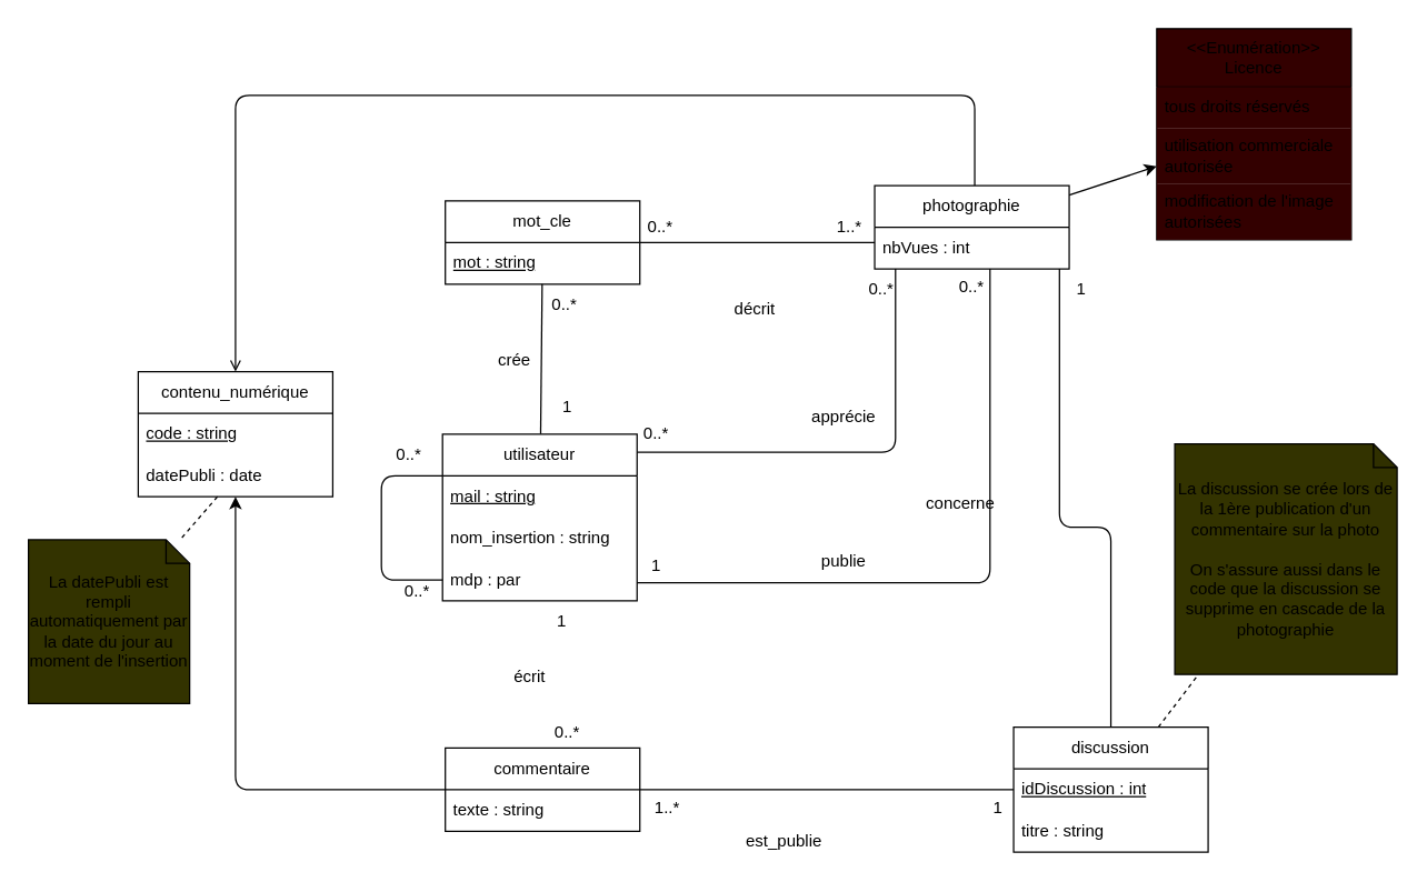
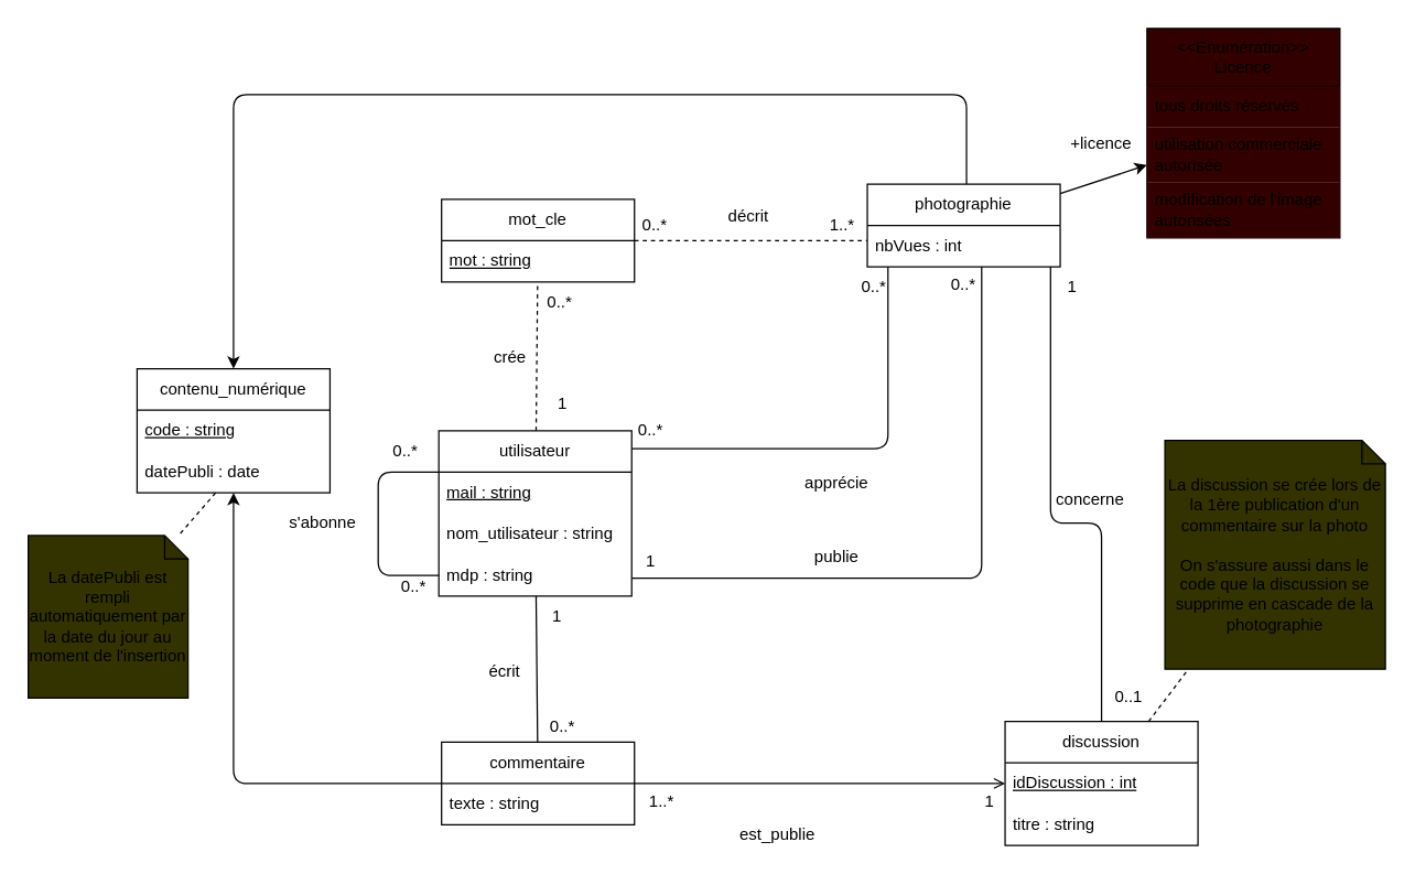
  <mxCell id="0" />
  <mxCell id="1" parent="0" />
- <mxCell id="2" style="edgeStyle=none;html=1;endArrow=none;endFill=0;" parent="1" source="4" target="12" edge="1"><mxGeometry relative="1" as="geometry" /></mxCell>
+ <mxCell id="2" style="edgeStyle=none;html=1;endArrow=none;endFill=0;dashed=1;" parent="1" source="4" target="12" edge="1"><mxGeometry relative="1" as="geometry" /></mxCell>
  <mxCell id="3" style="edgeStyle=orthogonalEdgeStyle;html=1;endArrow=none;endFill=0;" parent="1" source="4" target="29" edge="1"><mxGeometry relative="1" as="geometry"><Array as="points"><mxPoint x="644" y="325" /></Array></mxGeometry></mxCell>
  <mxCell id="4" value="utilisateur" style="swimlane;fontStyle=0;childLayout=stackLayout;horizontal=1;startSize=30;horizontalStack=0;resizeParent=1;resizeParentMax=0;resizeLast=0;collapsible=1;marginBottom=0;whiteSpace=wrap;html=1;" parent="1" vertex="1"><mxGeometry x="318" y="312" width="140" height="120" as="geometry" /></mxCell>
  <mxCell id="5" value="&lt;u&gt;mail : string&lt;/u&gt;" style="text;strokeColor=none;fillColor=none;align=left;verticalAlign=middle;spacingLeft=4;spacingRight=4;overflow=hidden;points=[[0,0.5],[1,0.5]];portConstraint=eastwest;rotatable=0;whiteSpace=wrap;html=1;" parent="4" vertex="1"><mxGeometry y="30" width="140" height="30" as="geometry" /></mxCell>
- <mxCell id="6" value="nom_insertion&amp;nbsp;: string" style="text;strokeColor=none;fillColor=none;align=left;verticalAlign=middle;spacingLeft=4;spacingRight=4;overflow=hidden;points=[[0,0.5],[1,0.5]];portConstraint=eastwest;rotatable=0;whiteSpace=wrap;html=1;" parent="4" vertex="1"><mxGeometry y="60" width="140" height="30" as="geometry" /></mxCell>
- <mxCell id="7" value="mdp : par" style="text;strokeColor=none;fillColor=none;align=left;verticalAlign=middle;spacingLeft=4;spacingRight=4;overflow=hidden;points=[[0,0.5],[1,0.5]];portConstraint=eastwest;rotatable=0;whiteSpace=wrap;html=1;" parent="4" vertex="1"><mxGeometry y="90" width="140" height="30" as="geometry" /></mxCell>
+ <mxCell id="6" value="nom_utilisateur&amp;nbsp;: string" style="text;strokeColor=none;fillColor=none;align=left;verticalAlign=middle;spacingLeft=4;spacingRight=4;overflow=hidden;points=[[0,0.5],[1,0.5]];portConstraint=eastwest;rotatable=0;whiteSpace=wrap;html=1;" parent="4" vertex="1"><mxGeometry y="60" width="140" height="30" as="geometry" /></mxCell>
+ <mxCell id="7" value="mdp : string" style="text;strokeColor=none;fillColor=none;align=left;verticalAlign=middle;spacingLeft=4;spacingRight=4;overflow=hidden;points=[[0,0.5],[1,0.5]];portConstraint=eastwest;rotatable=0;whiteSpace=wrap;html=1;" parent="4" vertex="1"><mxGeometry y="90" width="140" height="30" as="geometry" /></mxCell>
  <mxCell id="8" style="edgeStyle=none;html=1;entryX=0;entryY=0.25;entryDx=0;entryDy=0;exitX=0;exitY=0.5;exitDx=0;exitDy=0;endArrow=none;endFill=0;" parent="4" source="7" target="4" edge="1"><mxGeometry relative="1" as="geometry"><mxPoint x="-186" y="37" as="targetPoint" /><mxPoint x="-36" y="65" as="sourcePoint" /><Array as="points"><mxPoint x="-44" y="105" /><mxPoint x="-44" y="30" /></Array></mxGeometry></mxCell>
+ <mxCell id="9" value="s'abonne" style="text;html=1;strokeColor=none;fillColor=none;align=center;verticalAlign=middle;whiteSpace=wrap;rounded=0;" parent="1" vertex="1"><mxGeometry x="204" y="364" width="60" height="30" as="geometry" /></mxCell>
  <mxCell id="10" value="0..*" style="text;html=1;strokeColor=none;fillColor=none;align=center;verticalAlign=middle;whiteSpace=wrap;rounded=0;" parent="1" vertex="1"><mxGeometry x="264" y="312" width="60" height="30" as="geometry" /></mxCell>
  <mxCell id="11" value="0..*" style="text;html=1;strokeColor=none;fillColor=none;align=center;verticalAlign=middle;whiteSpace=wrap;rounded=0;" parent="1" vertex="1"><mxGeometry x="270" y="410" width="60" height="30" as="geometry" /></mxCell>
  <mxCell id="12" value="mot_cle" style="swimlane;fontStyle=0;childLayout=stackLayout;horizontal=1;startSize=30;horizontalStack=0;resizeParent=1;resizeParentMax=0;resizeLast=0;collapsible=1;marginBottom=0;whiteSpace=wrap;html=1;" parent="1" vertex="1"><mxGeometry x="320" y="144" width="140" height="60" as="geometry" /></mxCell>
  <mxCell id="13" value="&lt;u&gt;mot : string&lt;/u&gt;" style="text;strokeColor=none;fillColor=none;align=left;verticalAlign=middle;spacingLeft=4;spacingRight=4;overflow=hidden;points=[[0,0.5],[1,0.5]];portConstraint=eastwest;rotatable=0;whiteSpace=wrap;html=1;" parent="12" vertex="1"><mxGeometry y="30" width="140" height="30" as="geometry" /></mxCell>
  <mxCell id="14" value="0..*" style="text;html=1;strokeColor=none;fillColor=none;align=center;verticalAlign=middle;whiteSpace=wrap;rounded=0;" parent="1" vertex="1"><mxGeometry x="376" y="204" width="60" height="30" as="geometry" /></mxCell>
  <mxCell id="15" value="1" style="text;html=1;strokeColor=none;fillColor=none;align=center;verticalAlign=middle;whiteSpace=wrap;rounded=0;" parent="1" vertex="1"><mxGeometry x="378" y="278" width="60" height="30" as="geometry" /></mxCell>
  <mxCell id="16" value="crée" style="text;html=1;strokeColor=none;fillColor=none;align=center;verticalAlign=middle;whiteSpace=wrap;rounded=0;" parent="1" vertex="1"><mxGeometry x="340" y="244" width="60" height="30" as="geometry" /></mxCell>
+ <mxCell id="17" style="edgeStyle=none;html=1;endArrow=none;endFill=0;" parent="1" source="18" target="4" edge="1"><mxGeometry relative="1" as="geometry" /></mxCell>
  <mxCell id="18" value="commentaire" style="swimlane;fontStyle=0;childLayout=stackLayout;horizontal=1;startSize=30;horizontalStack=0;resizeParent=1;resizeParentMax=0;resizeLast=0;collapsible=1;marginBottom=0;whiteSpace=wrap;html=1;" parent="1" vertex="1"><mxGeometry x="320" y="538" width="140" height="60" as="geometry" /></mxCell>
  <mxCell id="19" value="texte : string" style="text;strokeColor=none;fillColor=none;align=left;verticalAlign=middle;spacingLeft=4;spacingRight=4;overflow=hidden;points=[[0,0.5],[1,0.5]];portConstraint=eastwest;rotatable=0;whiteSpace=wrap;html=1;" parent="18" vertex="1"><mxGeometry y="30" width="140" height="30" as="geometry" /></mxCell>
  <mxCell id="20" value="1" style="text;html=1;strokeColor=none;fillColor=none;align=center;verticalAlign=middle;whiteSpace=wrap;rounded=0;" parent="1" vertex="1"><mxGeometry x="374" y="432" width="60" height="30" as="geometry" /></mxCell>
  <mxCell id="21" value="0..*" style="text;html=1;strokeColor=none;fillColor=none;align=center;verticalAlign=middle;whiteSpace=wrap;rounded=0;" parent="1" vertex="1"><mxGeometry x="378" y="512" width="60" height="30" as="geometry" /></mxCell>
- <mxCell id="22" value="écrit" style="text;html=1;strokeColor=none;fillColor=none;align=center;verticalAlign=middle;whiteSpace=wrap;rounded=0;" parent="1" vertex="1"><mxGeometry x="351" y="472" width="60" height="30" as="geometry" /></mxCell>
+ <mxCell id="22" value="écrit" style="text;html=1;strokeColor=none;fillColor=none;align=center;verticalAlign=middle;whiteSpace=wrap;rounded=0;" parent="1" vertex="1"><mxGeometry x="336" y="472" width="60" height="30" as="geometry" /></mxCell>
  <mxCell id="23" value="contenu_numérique" style="swimlane;fontStyle=0;childLayout=stackLayout;horizontal=1;startSize=30;horizontalStack=0;resizeParent=1;resizeParentMax=0;resizeLast=0;collapsible=1;marginBottom=0;whiteSpace=wrap;html=1;" parent="1" vertex="1"><mxGeometry x="99" y="267" width="140" height="90" as="geometry" /></mxCell>
  <mxCell id="24" value="&lt;u&gt;code : string&lt;/u&gt;" style="text;strokeColor=none;fillColor=none;align=left;verticalAlign=middle;spacingLeft=4;spacingRight=4;overflow=hidden;points=[[0,0.5],[1,0.5]];portConstraint=eastwest;rotatable=0;whiteSpace=wrap;html=1;" parent="23" vertex="1"><mxGeometry y="30" width="140" height="30" as="geometry" /></mxCell>
  <mxCell id="25" value="datePubli : date" style="text;strokeColor=none;fillColor=none;align=left;verticalAlign=middle;spacingLeft=4;spacingRight=4;overflow=hidden;points=[[0,0.5],[1,0.5]];portConstraint=eastwest;rotatable=0;whiteSpace=wrap;html=1;" parent="23" vertex="1"><mxGeometry y="60" width="140" height="30" as="geometry" /></mxCell>
  <mxCell id="26" style="edgeStyle=orthogonalEdgeStyle;html=1;endArrow=classic;endFill=1;" parent="1" source="18" target="23" edge="1"><mxGeometry relative="1" as="geometry" /></mxCell>
- <mxCell id="27" style="edgeStyle=orthogonalEdgeStyle;html=1;endArrow=open;endFill=1;" parent="1" source="29" target="23" edge="1"><mxGeometry relative="1" as="geometry"><Array as="points"><mxPoint x="701" y="68" /><mxPoint x="169" y="68" /></Array></mxGeometry></mxCell>
+ <mxCell id="27" style="edgeStyle=orthogonalEdgeStyle;html=1;endArrow=classic;endFill=1;" parent="1" source="29" target="23" edge="1"><mxGeometry relative="1" as="geometry"><Array as="points"><mxPoint x="701" y="68" /><mxPoint x="169" y="68" /></Array></mxGeometry></mxCell>
  <mxCell id="28" style="html=1;endArrow=classic;endFill=1;" parent="1" source="29" target="55" edge="1"><mxGeometry relative="1" as="geometry" /></mxCell>
  <mxCell id="29" value="photographie" style="swimlane;fontStyle=0;childLayout=stackLayout;horizontal=1;startSize=30;horizontalStack=0;resizeParent=1;resizeParentMax=0;resizeLast=0;collapsible=1;marginBottom=0;whiteSpace=wrap;html=1;" parent="1" vertex="1"><mxGeometry x="629" y="133" width="140" height="60" as="geometry" /></mxCell>
  <mxCell id="30" value="nbVues : int" style="text;strokeColor=none;fillColor=none;align=left;verticalAlign=middle;spacingLeft=4;spacingRight=4;overflow=hidden;points=[[0,0.5],[1,0.5]];portConstraint=eastwest;rotatable=0;whiteSpace=wrap;html=1;" vertex="1" parent="29"><mxGeometry y="30" width="140" height="30" as="geometry" /></mxCell>
  <mxCell id="31" style="edgeStyle=orthogonalEdgeStyle;html=1;endArrow=none;endFill=0;" parent="1" source="4" target="29" edge="1"><mxGeometry relative="1" as="geometry"><mxPoint x="735.812" y="370" as="sourcePoint" /><mxPoint x="541" y="556.551" as="targetPoint" /><Array as="points"><mxPoint x="712" y="419" /></Array></mxGeometry></mxCell>
  <mxCell id="32" value="publie" style="text;html=1;strokeColor=none;fillColor=none;align=center;verticalAlign=middle;whiteSpace=wrap;rounded=0;" parent="1" vertex="1"><mxGeometry x="577" y="389" width="60" height="30" as="geometry" /></mxCell>
  <mxCell id="33" value="0..*" style="text;html=1;strokeColor=none;fillColor=none;align=center;verticalAlign=middle;whiteSpace=wrap;rounded=0;" parent="1" vertex="1"><mxGeometry x="669" y="191" width="60" height="30" as="geometry" /></mxCell>
  <mxCell id="34" value="1" style="text;html=1;strokeColor=none;fillColor=none;align=center;verticalAlign=middle;whiteSpace=wrap;rounded=0;" parent="1" vertex="1"><mxGeometry x="442" y="392" width="60" height="30" as="geometry" /></mxCell>
- <mxCell id="35" style="edgeStyle=orthogonalEdgeStyle;html=1;endArrow=none;endFill=0;" parent="1" source="13" target="29" edge="1"><mxGeometry relative="1" as="geometry"><Array as="points"><mxPoint x="501" y="174" /><mxPoint x="501" y="174" /></Array></mxGeometry></mxCell>
+ <mxCell id="35" style="edgeStyle=orthogonalEdgeStyle;html=1;endArrow=none;endFill=0;dashed=1;" parent="1" source="13" target="29" edge="1"><mxGeometry relative="1" as="geometry"><Array as="points"><mxPoint x="501" y="174" /><mxPoint x="501" y="174" /></Array></mxGeometry></mxCell>
  <mxCell id="36" value="0..*" style="text;html=1;strokeColor=none;fillColor=none;align=center;verticalAlign=middle;whiteSpace=wrap;rounded=0;" parent="1" vertex="1"><mxGeometry x="445" y="148" width="60" height="30" as="geometry" /></mxCell>
  <mxCell id="37" value="1..*" style="text;html=1;strokeColor=none;fillColor=none;align=center;verticalAlign=middle;whiteSpace=wrap;rounded=0;" parent="1" vertex="1"><mxGeometry x="581" y="148" width="60" height="30" as="geometry" /></mxCell>
- <mxCell id="38" value="décrit" style="text;html=1;strokeColor=none;fillColor=none;align=center;verticalAlign=middle;whiteSpace=wrap;rounded=0;" parent="1" vertex="1"><mxGeometry x="513" y="207" width="60" height="30" as="geometry" /></mxCell>
+ <mxCell id="38" value="décrit" style="text;html=1;strokeColor=none;fillColor=none;align=center;verticalAlign=middle;whiteSpace=wrap;rounded=0;" parent="1" vertex="1"><mxGeometry x="513" y="142" width="60" height="30" as="geometry" /></mxCell>
  <mxCell id="39" value="0..*" style="text;html=1;strokeColor=none;fillColor=none;align=center;verticalAlign=middle;whiteSpace=wrap;rounded=0;" parent="1" vertex="1"><mxGeometry x="604" y="193" width="60" height="30" as="geometry" /></mxCell>
  <mxCell id="40" value="0..*" style="text;html=1;strokeColor=none;fillColor=none;align=center;verticalAlign=middle;whiteSpace=wrap;rounded=0;" parent="1" vertex="1"><mxGeometry x="442" y="297" width="60" height="30" as="geometry" /></mxCell>
- <mxCell id="41" value="apprécie" style="text;html=1;strokeColor=none;fillColor=none;align=center;verticalAlign=middle;whiteSpace=wrap;rounded=0;" parent="1" vertex="1"><mxGeometry x="577" y="285" width="60" height="30" as="geometry" /></mxCell>
+ <mxCell id="41" value="apprécie" style="text;html=1;strokeColor=none;fillColor=none;align=center;verticalAlign=middle;whiteSpace=wrap;rounded=0;" parent="1" vertex="1"><mxGeometry x="577" y="335" width="60" height="30" as="geometry" /></mxCell>
  <mxCell id="42" style="edgeStyle=orthogonalEdgeStyle;html=1;endArrow=none;endFill=0;" parent="1" source="43" target="29" edge="1"><mxGeometry relative="1" as="geometry"><Array as="points"><mxPoint x="799" y="379" /><mxPoint x="762" y="379" /></Array></mxGeometry></mxCell>
  <mxCell id="43" value="discussion" style="swimlane;fontStyle=0;childLayout=stackLayout;horizontal=1;startSize=30;horizontalStack=0;resizeParent=1;resizeParentMax=0;resizeLast=0;collapsible=1;marginBottom=0;whiteSpace=wrap;html=1;" parent="1" vertex="1"><mxGeometry x="729" y="523" width="140" height="90" as="geometry" /></mxCell>
  <mxCell id="44" value="&lt;u&gt;idDiscussion : int&lt;/u&gt;" style="text;strokeColor=none;fillColor=none;align=left;verticalAlign=middle;spacingLeft=4;spacingRight=4;overflow=hidden;points=[[0,0.5],[1,0.5]];portConstraint=eastwest;rotatable=0;whiteSpace=wrap;html=1;" parent="43" vertex="1"><mxGeometry y="30" width="140" height="30" as="geometry" /></mxCell>
  <mxCell id="45" value="titre : string" style="text;strokeColor=none;fillColor=none;align=left;verticalAlign=middle;spacingLeft=4;spacingRight=4;overflow=hidden;points=[[0,0.5],[1,0.5]];portConstraint=eastwest;rotatable=0;whiteSpace=wrap;html=1;" parent="43" vertex="1"><mxGeometry y="60" width="140" height="30" as="geometry" /></mxCell>
- <mxCell id="46" style="edgeStyle=orthogonalEdgeStyle;html=1;endArrow=none;endFill=0;" parent="1" source="19" target="43" edge="1"><mxGeometry relative="1" as="geometry"><Array as="points"><mxPoint x="531" y="568" /><mxPoint x="531" y="568" /></Array></mxGeometry></mxCell>
+ <mxCell id="46" style="edgeStyle=orthogonalEdgeStyle;html=1;endArrow=open;endFill=0;" parent="1" source="19" target="43" edge="1"><mxGeometry relative="1" as="geometry"><Array as="points"><mxPoint x="531" y="568" /><mxPoint x="531" y="568" /></Array></mxGeometry></mxCell>
  <mxCell id="47" value="1" style="text;html=1;strokeColor=none;fillColor=none;align=center;verticalAlign=middle;whiteSpace=wrap;rounded=0;" parent="1" vertex="1"><mxGeometry x="688" y="566" width="60" height="30" as="geometry" /></mxCell>
  <mxCell id="48" value="1..*" style="text;html=1;strokeColor=none;fillColor=none;align=center;verticalAlign=middle;whiteSpace=wrap;rounded=0;" parent="1" vertex="1"><mxGeometry x="450" y="566" width="60" height="30" as="geometry" /></mxCell>
  <mxCell id="49" value="est_publie" style="text;html=1;strokeColor=none;fillColor=none;align=center;verticalAlign=middle;whiteSpace=wrap;rounded=0;" parent="1" vertex="1"><mxGeometry x="534" y="590" width="60" height="30" as="geometry" /></mxCell>
- <mxCell id="50" value="concerne" style="text;html=1;strokeColor=none;fillColor=none;align=center;verticalAlign=middle;whiteSpace=wrap;rounded=0;" parent="1" vertex="1"><mxGeometry x="661" y="347" width="60" height="30" as="geometry" /></mxCell>
+ <mxCell id="50" value="concerne" style="text;html=1;strokeColor=none;fillColor=none;align=center;verticalAlign=middle;whiteSpace=wrap;rounded=0;" parent="1" vertex="1"><mxGeometry x="761" y="347" width="60" height="30" as="geometry" /></mxCell>
  <mxCell id="51" value="1" style="text;html=1;strokeColor=none;fillColor=none;align=center;verticalAlign=middle;whiteSpace=wrap;rounded=0;" parent="1" vertex="1"><mxGeometry x="748" y="193" width="60" height="30" as="geometry" /></mxCell>
+ <mxCell id="52" value="0..1" style="text;html=1;strokeColor=none;fillColor=none;align=center;verticalAlign=middle;whiteSpace=wrap;rounded=0;" parent="1" vertex="1"><mxGeometry x="789" y="490" width="60" height="30" as="geometry" /></mxCell>
  <mxCell id="53" value="La discussion se crée lors de la 1ère publication d'un commentaire sur la photo&lt;br&gt;&lt;br&gt;On s'assure aussi dans le code que la discussion se supprime en cascade de la photographie" style="shape=note;whiteSpace=wrap;html=1;backgroundOutline=1;darkOpacity=0.05;strokeColor=default;size=17;fillColor=#333300;gradientColor=none;" parent="1" vertex="1"><mxGeometry x="845" y="319" width="160" height="166" as="geometry" /></mxCell>
  <mxCell id="54" value="" style="endArrow=none;dashed=1;html=1;" parent="1" source="43" target="53" edge="1"><mxGeometry width="50" height="50" relative="1" as="geometry"><mxPoint x="475" y="396" as="sourcePoint" /><mxPoint x="525" y="346" as="targetPoint" /></mxGeometry></mxCell>
  <mxCell id="55" value="&amp;lt;&amp;lt;Enumération&amp;gt;&amp;gt;&lt;br&gt;Licence" style="swimlane;fontStyle=0;childLayout=stackLayout;horizontal=1;startSize=42;horizontalStack=0;resizeParent=1;resizeParentMax=0;resizeLast=0;collapsible=1;marginBottom=0;whiteSpace=wrap;html=1;fillColor=#330000;gradientColor=none;swimlaneFillColor=none;glass=0;rounded=0;shadow=0;" parent="1" vertex="1"><mxGeometry x="832" y="20" width="140" height="152" as="geometry" /></mxCell>
  <mxCell id="56" value="tous droits réservés" style="text;strokeColor=none;fillColor=#330000;align=left;verticalAlign=middle;spacingLeft=4;spacingRight=4;overflow=hidden;points=[[0,0.5],[1,0.5]];portConstraint=eastwest;rotatable=0;whiteSpace=wrap;html=1;" parent="55" vertex="1"><mxGeometry y="42" width="140" height="30" as="geometry" /></mxCell>
  <mxCell id="57" value="utilisation commerciale autorisée" style="text;strokeColor=none;fillColor=#330000;align=left;verticalAlign=middle;spacingLeft=4;spacingRight=4;overflow=hidden;points=[[0,0.5],[1,0.5]];portConstraint=eastwest;rotatable=0;whiteSpace=wrap;html=1;" parent="55" vertex="1"><mxGeometry y="72" width="140" height="40" as="geometry" /></mxCell>
  <mxCell id="58" value="modification de l'image autorisées" style="text;strokeColor=none;fillColor=#330000;align=left;verticalAlign=middle;spacingLeft=4;spacingRight=4;overflow=hidden;points=[[0,0.5],[1,0.5]];portConstraint=eastwest;rotatable=0;whiteSpace=wrap;html=1;" parent="55" vertex="1"><mxGeometry y="112" width="140" height="40" as="geometry" /></mxCell>
+ <mxCell id="59" value="+licence" style="text;html=1;strokeColor=none;fillColor=none;align=center;verticalAlign=middle;whiteSpace=wrap;rounded=0;shadow=0;glass=0;sketch=0;" parent="1" vertex="1"><mxGeometry x="769" y="89" width="60" height="30" as="geometry" /></mxCell>
  <mxCell id="60" value="La datePubli est rempli automatiquement par la date du jour au moment de l'insertion" style="shape=note;whiteSpace=wrap;html=1;backgroundOutline=1;darkOpacity=0.05;strokeColor=default;size=17;fillColor=#333300;gradientColor=none;" vertex="1" parent="1"><mxGeometry x="20" y="388" width="116" height="118" as="geometry" /></mxCell>
  <mxCell id="61" value="" style="endArrow=none;dashed=1;html=1;" edge="1" parent="1" source="25" target="60"><mxGeometry width="50" height="50" relative="1" as="geometry"><mxPoint x="873.65" y="533" as="sourcePoint" /><mxPoint x="943" y="484.729" as="targetPoint" /></mxGeometry></mxCell>
